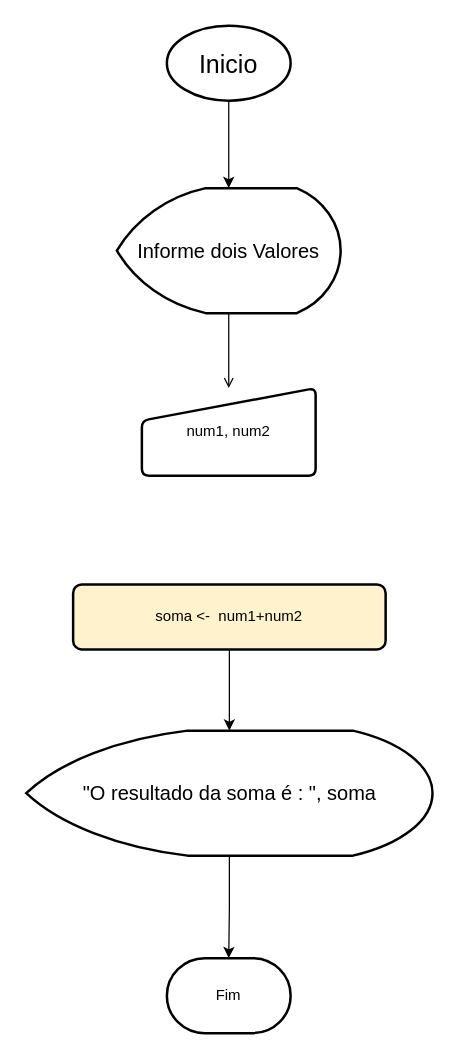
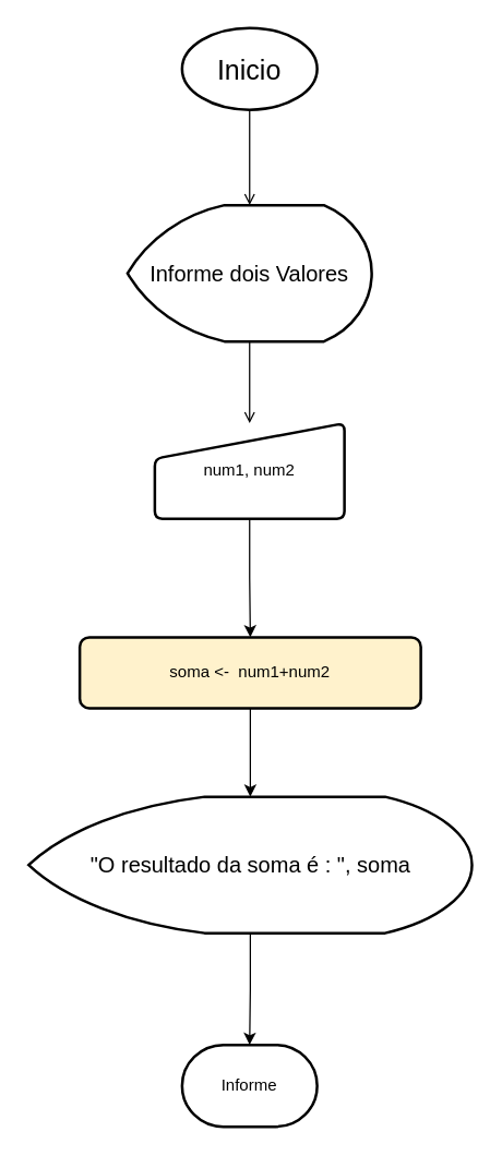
  <mxCell id="0" />
  <mxCell id="1" parent="0" />
- <mxCell id="2" style="edgeStyle=orthogonalEdgeStyle;rounded=0;orthogonalLoop=1;jettySize=auto;html=1;" edge="1" parent="1" source="3" target="7"><mxGeometry relative="1" as="geometry" /></mxCell>
+ <mxCell id="2" style="edgeStyle=orthogonalEdgeStyle;rounded=0;orthogonalLoop=1;jettySize=auto;html=1;endArrow=open;" edge="1" parent="1" source="3" target="7"><mxGeometry relative="1" as="geometry" /></mxCell>
  <mxCell id="3" value="&lt;font style=&quot;font-size: 20px;&quot;&gt;Inicio&lt;/font&gt;" style="strokeWidth=2;html=1;shape=mxgraph.flowchart.start_1;whiteSpace=wrap;" vertex="1" parent="1"><mxGeometry x="133" y="20" width="99" height="60" as="geometry" /></mxCell>
+ <mxCell id="4" style="edgeStyle=orthogonalEdgeStyle;rounded=0;orthogonalLoop=1;jettySize=auto;html=1;entryX=0.5;entryY=0;entryDx=0;entryDy=0;" edge="1" parent="1" source="5" target="9"><mxGeometry relative="1" as="geometry" /></mxCell>
  <mxCell id="5" value="num1, num2" style="html=1;strokeWidth=2;shape=manualInput;whiteSpace=wrap;rounded=1;size=26;arcSize=11;" vertex="1" parent="1"><mxGeometry x="113" y="310" width="139" height="70" as="geometry" /></mxCell>
  <mxCell id="6" style="edgeStyle=orthogonalEdgeStyle;rounded=0;orthogonalLoop=1;jettySize=auto;html=1;endArrow=open;" edge="1" parent="1" source="7" target="5"><mxGeometry relative="1" as="geometry" /></mxCell>
  <mxCell id="7" value="&lt;font style=&quot;font-size: 16px;&quot;&gt;Informe dois Valores&lt;/font&gt;" style="strokeWidth=2;html=1;shape=mxgraph.flowchart.display;whiteSpace=wrap;" vertex="1" parent="1"><mxGeometry x="93" y="150" width="179" height="100" as="geometry" /></mxCell>
  <mxCell id="8" style="edgeStyle=orthogonalEdgeStyle;rounded=0;orthogonalLoop=1;jettySize=auto;html=1;entryX=0.5;entryY=0;entryDx=0;entryDy=0;entryPerimeter=0;" edge="1" parent="1" source="9" target="11"><mxGeometry relative="1" as="geometry" /></mxCell>
  <mxCell id="9" value="soma &amp;lt;-&amp;nbsp; num1+num2" style="rounded=1;whiteSpace=wrap;html=1;absoluteArcSize=1;arcSize=14;strokeWidth=2;fillColor=#fff2cc;" vertex="1" parent="1"><mxGeometry x="58" y="467" width="250" height="52" as="geometry" /></mxCell>
  <mxCell id="10" style="edgeStyle=orthogonalEdgeStyle;rounded=0;orthogonalLoop=1;jettySize=auto;html=1;entryX=0.5;entryY=0;entryDx=0;entryDy=0;entryPerimeter=0;" edge="1" parent="1" source="11" target="12"><mxGeometry relative="1" as="geometry" /></mxCell>
  <mxCell id="11" value="&lt;span style=&quot;font-size: 16px;&quot;&gt;&quot;O resultado da soma é : &quot;, soma&lt;/span&gt;" style="strokeWidth=2;html=1;shape=mxgraph.flowchart.display;whiteSpace=wrap;" vertex="1" parent="1"><mxGeometry x="20.5" y="584" width="325" height="100" as="geometry" /></mxCell>
- <mxCell id="12" value="Fim" style="strokeWidth=2;html=1;shape=mxgraph.flowchart.terminator;whiteSpace=wrap;" vertex="1" parent="1"><mxGeometry x="133" y="766" width="99" height="60" as="geometry" /></mxCell>
+ <mxCell id="12" value="Informe" style="strokeWidth=2;html=1;shape=mxgraph.flowchart.terminator;whiteSpace=wrap;" vertex="1" parent="1"><mxGeometry x="133" y="766" width="99" height="60" as="geometry" /></mxCell>
